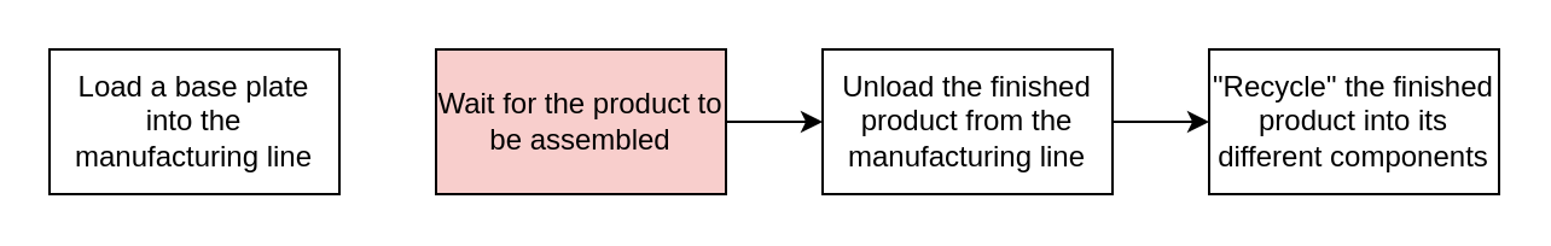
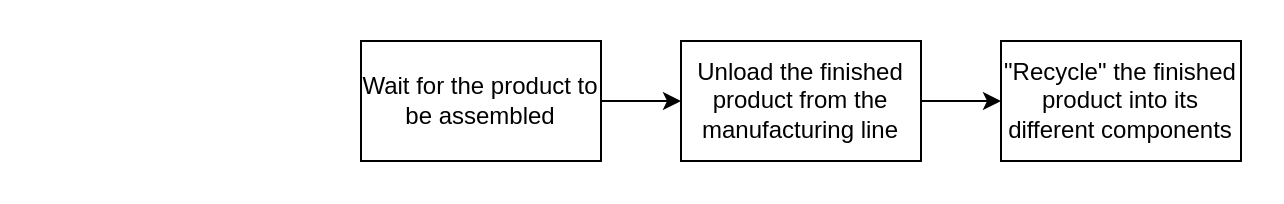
  <mxCell id="0" />
  <mxCell id="1" parent="0" />
- <mxCell id="2" value="Load a base plate into the manufacturing line" style="rounded=0;whiteSpace=wrap;html=1;" parent="1" vertex="1"><mxGeometry x="20" y="20" width="120" height="60" as="geometry" /></mxCell>
  <mxCell id="3" style="edgeStyle=orthogonalEdgeStyle;rounded=0;orthogonalLoop=1;jettySize=auto;html=1;exitX=1;exitY=0.5;exitDx=0;exitDy=0;entryX=0;entryY=0.5;entryDx=0;entryDy=0;" parent="1" source="4" target="6" edge="1"><mxGeometry relative="1" as="geometry" /></mxCell>
- <mxCell id="4" value="Wait for the product to be assembled" style="rounded=0;whiteSpace=wrap;html=1;fillColor=#f8cecc;" parent="1" vertex="1"><mxGeometry x="180" y="20" width="120" height="60" as="geometry" /></mxCell>
+ <mxCell id="4" value="Wait for the product to be assembled" style="rounded=0;whiteSpace=wrap;html=1;" parent="1" vertex="1"><mxGeometry x="180" y="20" width="120" height="60" as="geometry" /></mxCell>
  <mxCell id="5" style="edgeStyle=orthogonalEdgeStyle;rounded=0;orthogonalLoop=1;jettySize=auto;html=1;exitX=1;exitY=0.5;exitDx=0;exitDy=0;entryX=0;entryY=0.5;entryDx=0;entryDy=0;" parent="1" source="6" target="7" edge="1"><mxGeometry relative="1" as="geometry" /></mxCell>
  <mxCell id="6" value="Unload the finished product from the manufacturing line" style="rounded=0;whiteSpace=wrap;html=1;" parent="1" vertex="1"><mxGeometry x="340" y="20" width="120" height="60" as="geometry" /></mxCell>
  <mxCell id="7" value="&quot;Recycle&quot; the finished product into its different components" style="rounded=0;whiteSpace=wrap;html=1;" parent="1" vertex="1"><mxGeometry x="500" y="20" width="120" height="60" as="geometry" /></mxCell>
